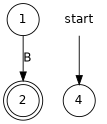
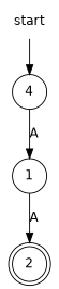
  digraph {
    fontname="DejaVu Sans"
    rankdir=TB
    node [fontname="DejaVu Sans" shape=circle]
    edge [fontname="DejaVu Sans"]
    2 [shape=doublecircle]
    start [shape=plaintext]
    n3 [label=4]
    1
    start -> n3
-   1 -> 2 [label=B]
+   n3 -> 1 [label=A]
+   1 -> 2 [label=A]
  }
